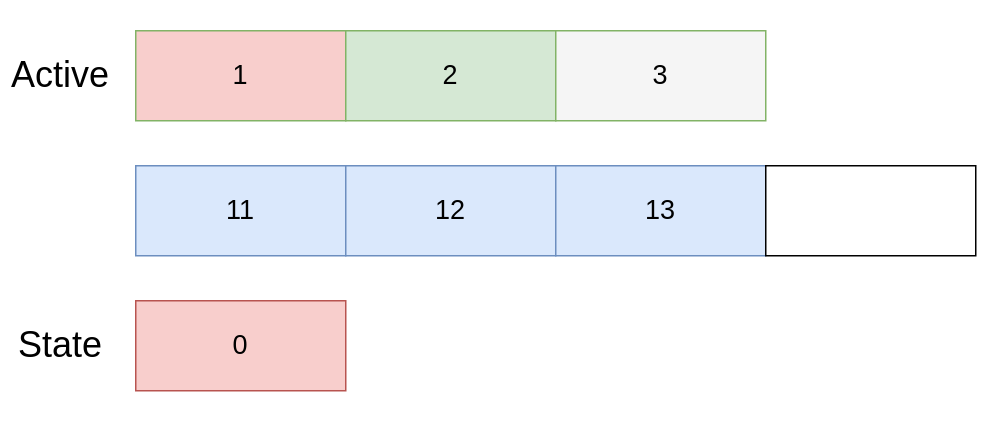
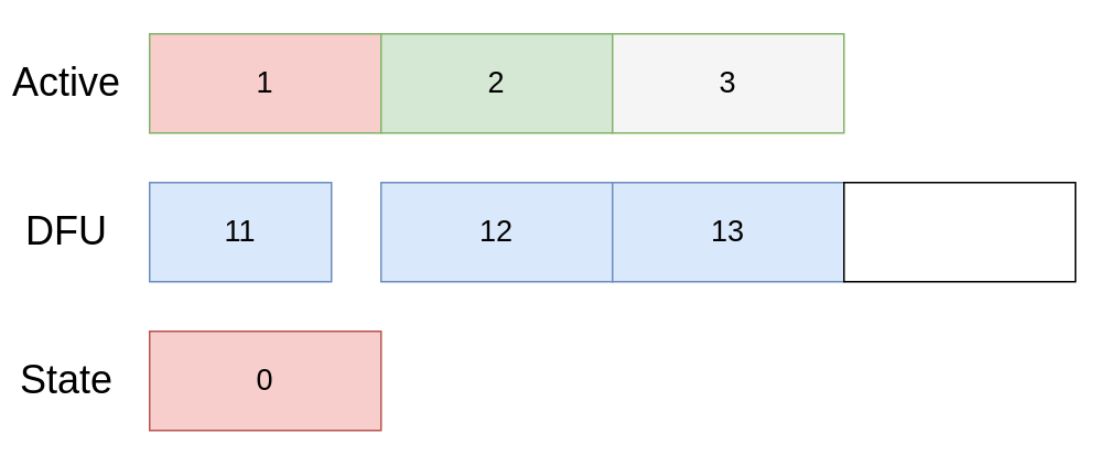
  <mxCell id="0" />
  <mxCell id="1" parent="0" />
  <mxCell id="2" value="&lt;font style=&quot;font-size: 18px&quot;&gt;1&lt;/font&gt;" style="rounded=0;whiteSpace=wrap;html=1;fillColor=#f8cecc;strokeColor=#82b366;" vertex="1" parent="1"><mxGeometry x="90" y="20" width="140" height="60" as="geometry" /></mxCell>
  <mxCell id="3" value="&lt;font style=&quot;font-size: 18px&quot;&gt;2&lt;/font&gt;" style="rounded=0;whiteSpace=wrap;html=1;fillColor=#d5e8d4;strokeColor=#82b366;" vertex="1" parent="1"><mxGeometry x="230" y="20" width="140" height="60" as="geometry" /></mxCell>
  <mxCell id="4" value="&lt;font style=&quot;font-size: 18px&quot;&gt;3&lt;/font&gt;" style="rounded=0;whiteSpace=wrap;html=1;fillColor=#f5f5f5;strokeColor=#82b366;" vertex="1" parent="1"><mxGeometry x="370" y="20" width="140" height="60" as="geometry" /></mxCell>
  <mxCell id="5" value="&lt;font style=&quot;font-size: 18px&quot;&gt;0&lt;/font&gt;" style="rounded=0;whiteSpace=wrap;html=1;fillColor=#f8cecc;strokeColor=#b85450;" vertex="1" parent="1"><mxGeometry x="90" y="200" width="140" height="60" as="geometry" /></mxCell>
- <mxCell id="6" value="&lt;font style=&quot;font-size: 18px&quot;&gt;11&lt;/font&gt;" style="rounded=0;whiteSpace=wrap;html=1;fillColor=#dae8fc;strokeColor=#6c8ebf;" vertex="1" parent="1"><mxGeometry x="90" y="110" width="140" height="60" as="geometry" /></mxCell>
+ <mxCell id="6" value="&lt;font style=&quot;font-size: 18px&quot;&gt;11&lt;/font&gt;" style="rounded=0;whiteSpace=wrap;html=1;fillColor=#dae8fc;strokeColor=#6c8ebf;" vertex="1" parent="1"><mxGeometry x="90" y="110" width="110" height="60" as="geometry" /></mxCell>
  <mxCell id="7" value="&lt;font style=&quot;font-size: 18px&quot;&gt;12&lt;/font&gt;" style="rounded=0;whiteSpace=wrap;html=1;fillColor=#dae8fc;strokeColor=#6c8ebf;" vertex="1" parent="1"><mxGeometry x="230" y="110" width="140" height="60" as="geometry" /></mxCell>
  <mxCell id="8" value="&lt;font style=&quot;font-size: 18px&quot;&gt;13&lt;/font&gt;" style="rounded=0;whiteSpace=wrap;html=1;fillColor=#dae8fc;strokeColor=#6c8ebf;" vertex="1" parent="1"><mxGeometry x="370" y="110" width="140" height="60" as="geometry" /></mxCell>
  <mxCell id="9" value="" style="rounded=0;whiteSpace=wrap;html=1;" vertex="1" parent="1"><mxGeometry x="510" y="110" width="140" height="60" as="geometry" /></mxCell>
  <mxCell id="10" value="&lt;font style=&quot;font-size: 24px&quot;&gt;Active&lt;/font&gt;" style="text;html=1;strokeColor=none;fillColor=none;align=center;verticalAlign=middle;whiteSpace=wrap;rounded=0;" vertex="1" parent="1"><mxGeometry x="20" y="40" width="40" height="20" as="geometry" /></mxCell>
+ <mxCell id="11" value="&lt;font style=&quot;font-size: 24px&quot;&gt;DFU&lt;/font&gt;" style="text;html=1;strokeColor=none;fillColor=none;align=center;verticalAlign=middle;whiteSpace=wrap;rounded=0;" vertex="1" parent="1"><mxGeometry x="20" y="130" width="40" height="20" as="geometry" /></mxCell>
  <mxCell id="12" value="&lt;font style=&quot;font-size: 24px&quot;&gt;State&lt;/font&gt;" style="text;html=1;strokeColor=none;fillColor=none;align=center;verticalAlign=middle;whiteSpace=wrap;rounded=0;" vertex="1" parent="1"><mxGeometry x="20" y="220" width="40" height="20" as="geometry" /></mxCell>
